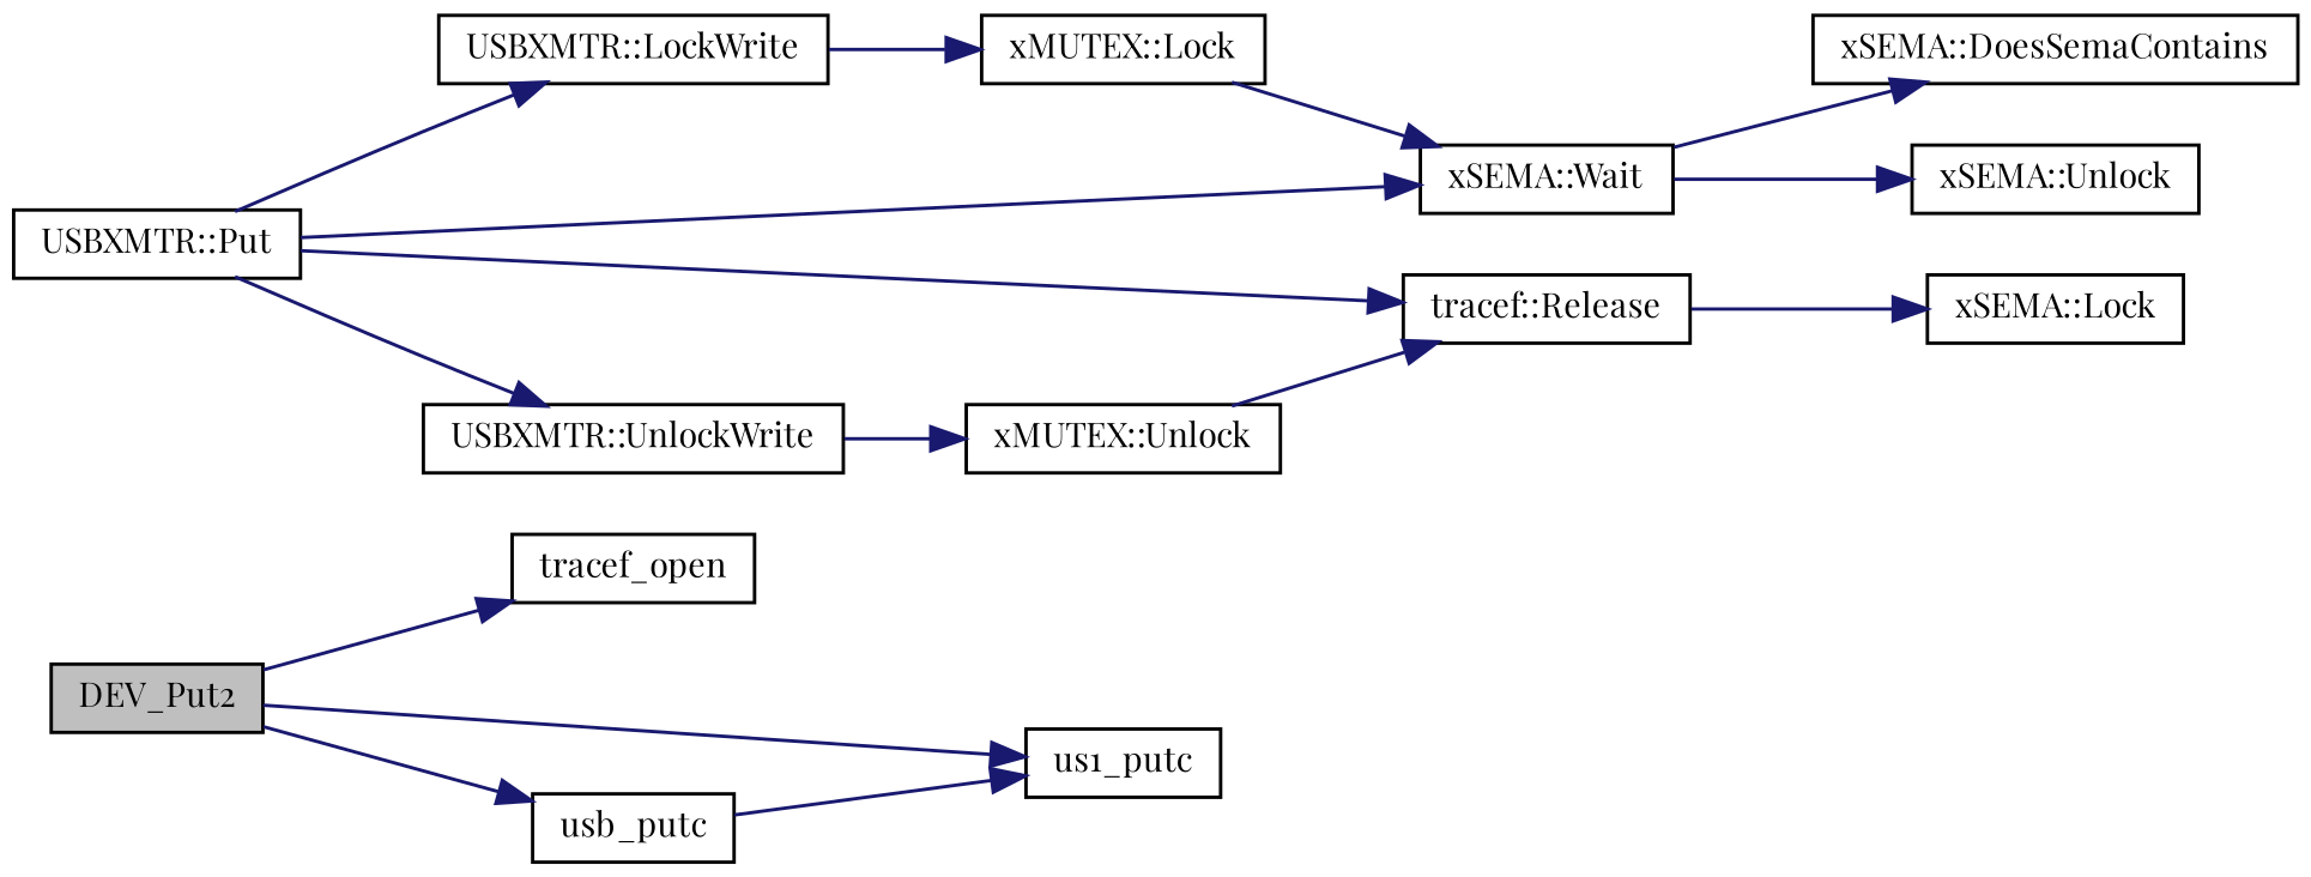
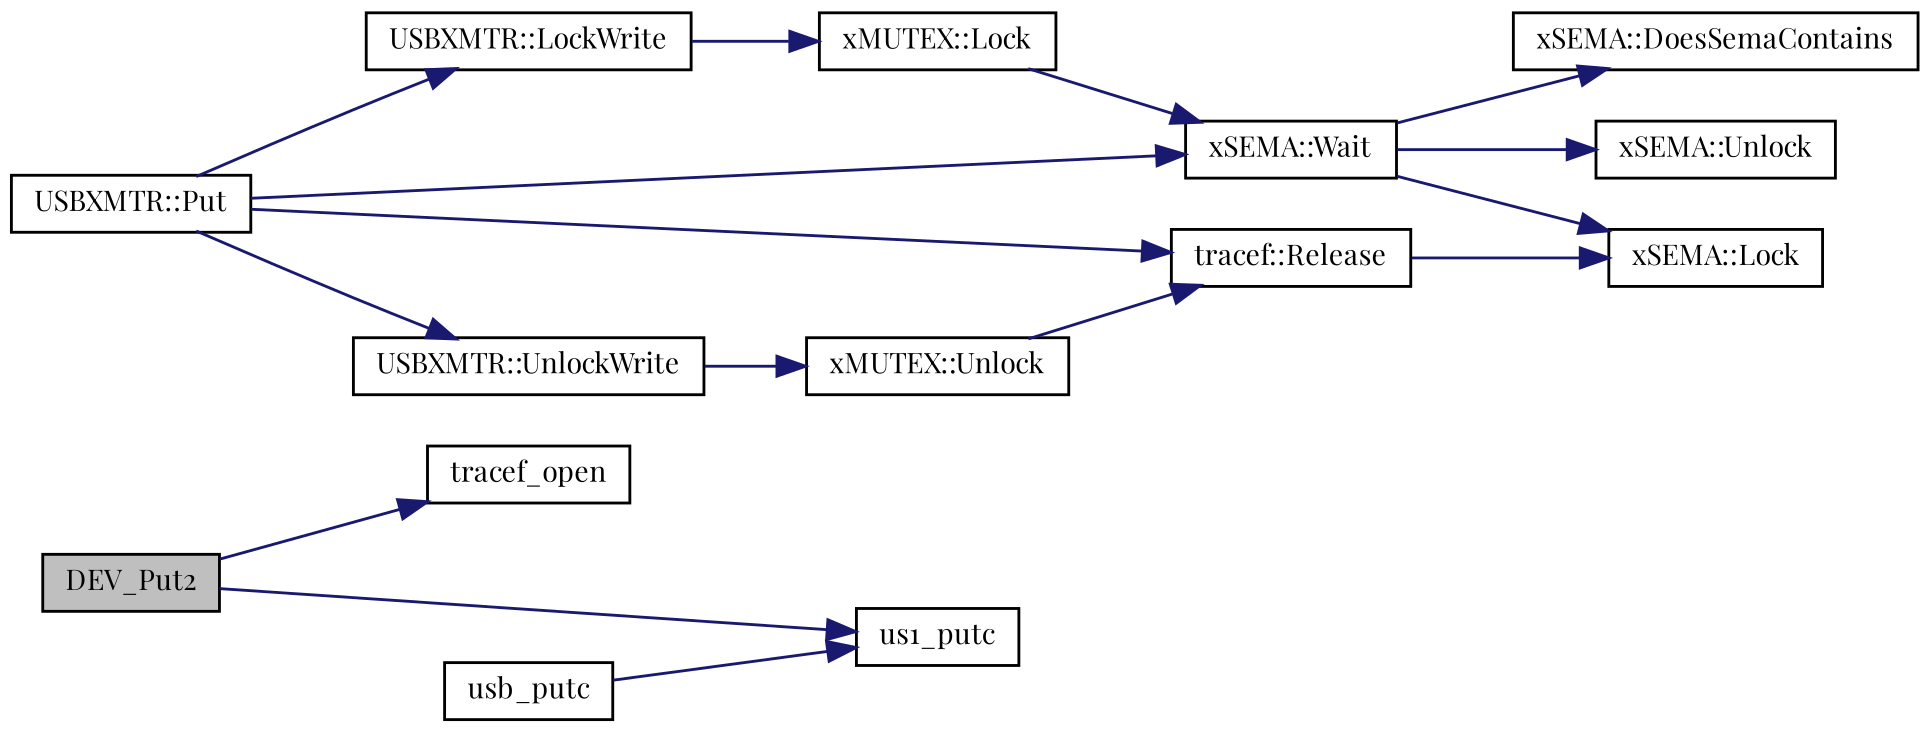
  digraph {
    fontname="Playfair Display"
    rankdir=LR
    node [color=black fontname="Playfair Display" fontsize=10 shape=record]
    edge [color=midnightblue fontname="Playfair Display" fontsize=10 labelfontname=FreeSans labelfontsize=10 style=solid]
    n1 [fillcolor=grey75 fontcolor=black height=0.2 label=DEV_Put2 style=filled width=0.4]
    n2 [height=0.2 label=tracef_open width=0.4]
    n3 [height=0.2 label=us1_putc width=0.4]
    n4 [height=0.2 label=usb_putc width=0.4]
    n5 [height=0.2 label="USBXMTR::Put" width=0.4]
    n6 [height=0.2 label="USBXMTR::LockWrite" width=0.4]
    n7 [height=0.2 label="xSEMA::Wait" width=0.4]
    n8 [height=0.2 label="tracef::Release" width=0.4]
    n9 [height=0.2 label="USBXMTR::UnlockWrite" width=0.4]
    n10 [height=0.2 label="xMUTEX::Lock" width=0.4]
    n11 [height=0.2 label="xSEMA::DoesSemaContains" width=0.4]
    n12 [height=0.2 label="xSEMA::Lock" width=0.4]
    n13 [height=0.2 label="xSEMA::Unlock" width=0.4]
    n14 [height=0.2 label="xMUTEX::Unlock" width=0.4]
    n1 -> n2
    n1 -> n3
-   n1 -> n4
    n4 -> n3
    n5 -> n6
    n5 -> n7
    n5 -> n8
    n5 -> n9
    n6 -> n10
    n7 -> n11
+   n7 -> n12
    n7 -> n13
    n8 -> n12
    n9 -> n14
    n10 -> n7
    n14 -> n8
  }
